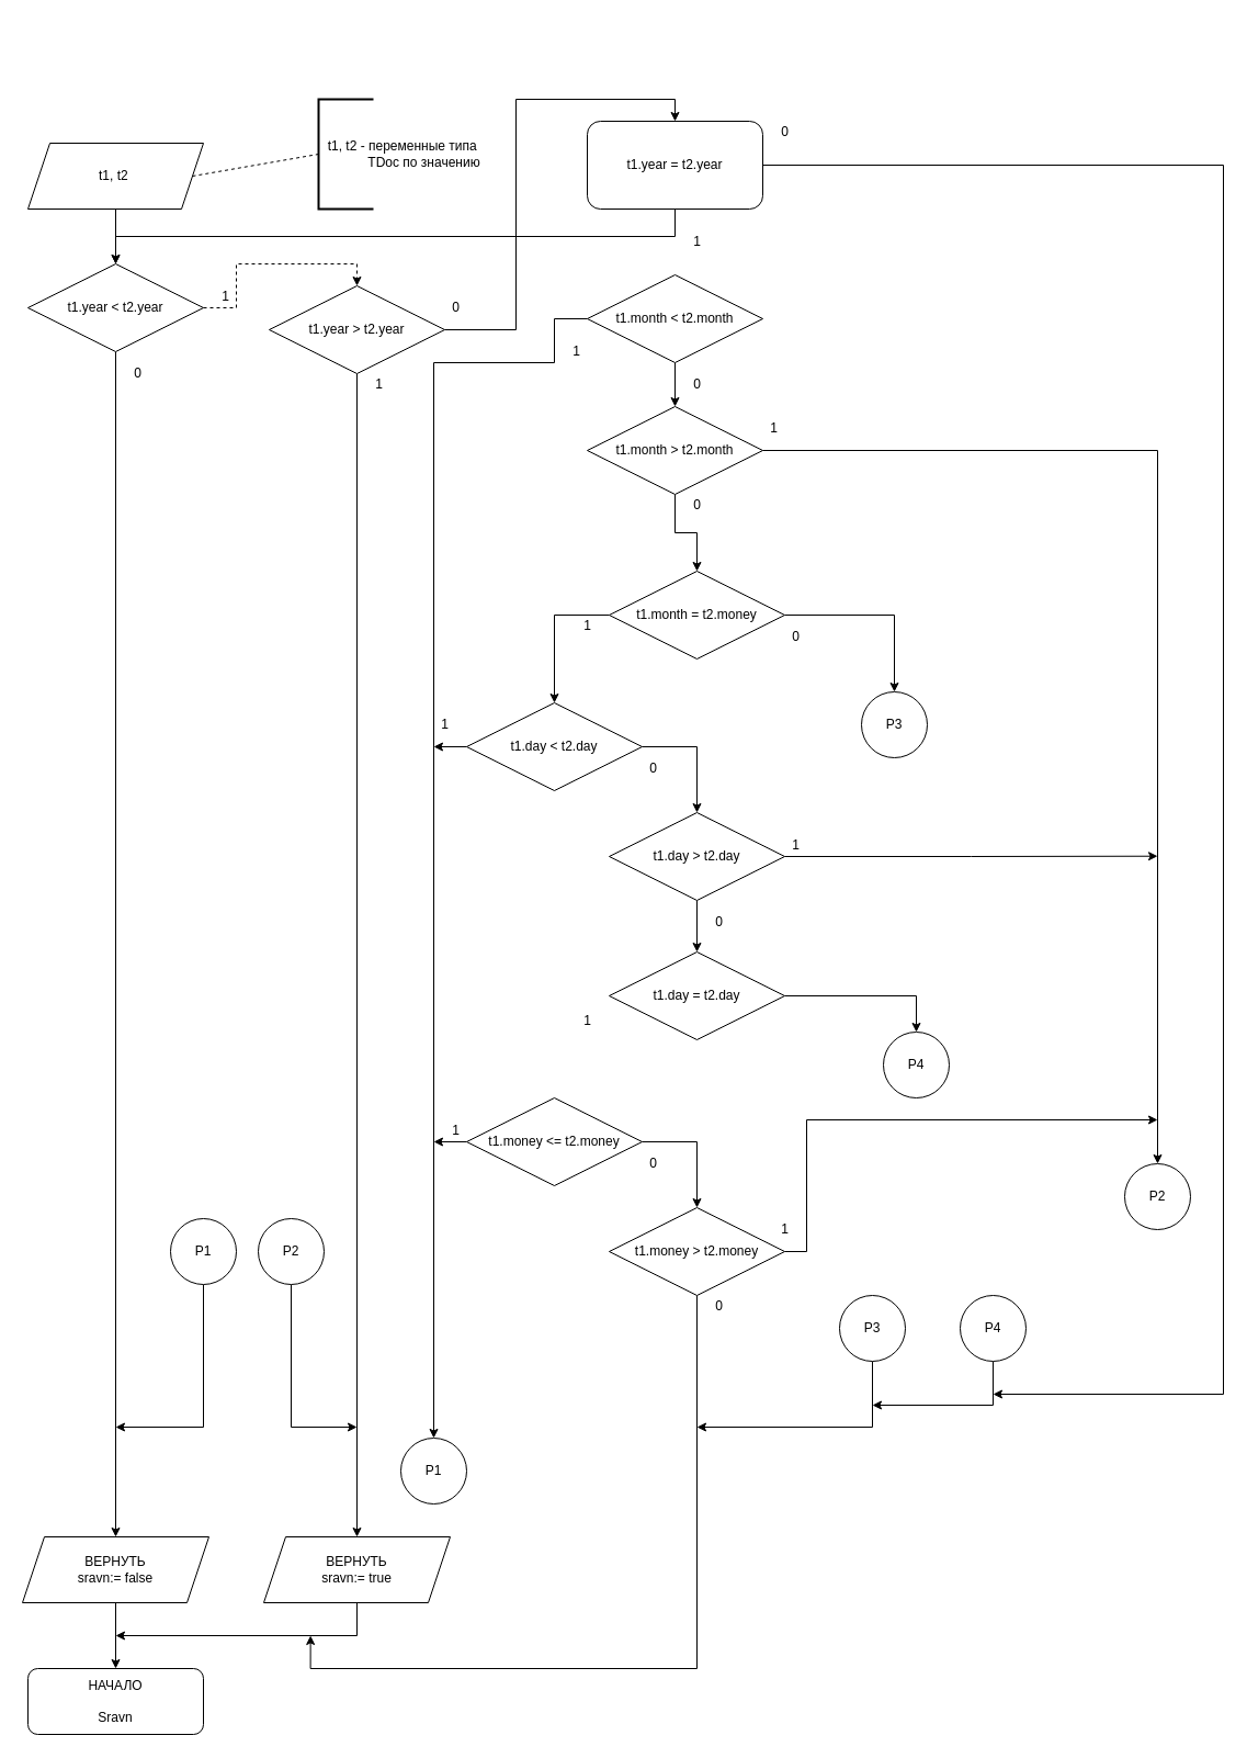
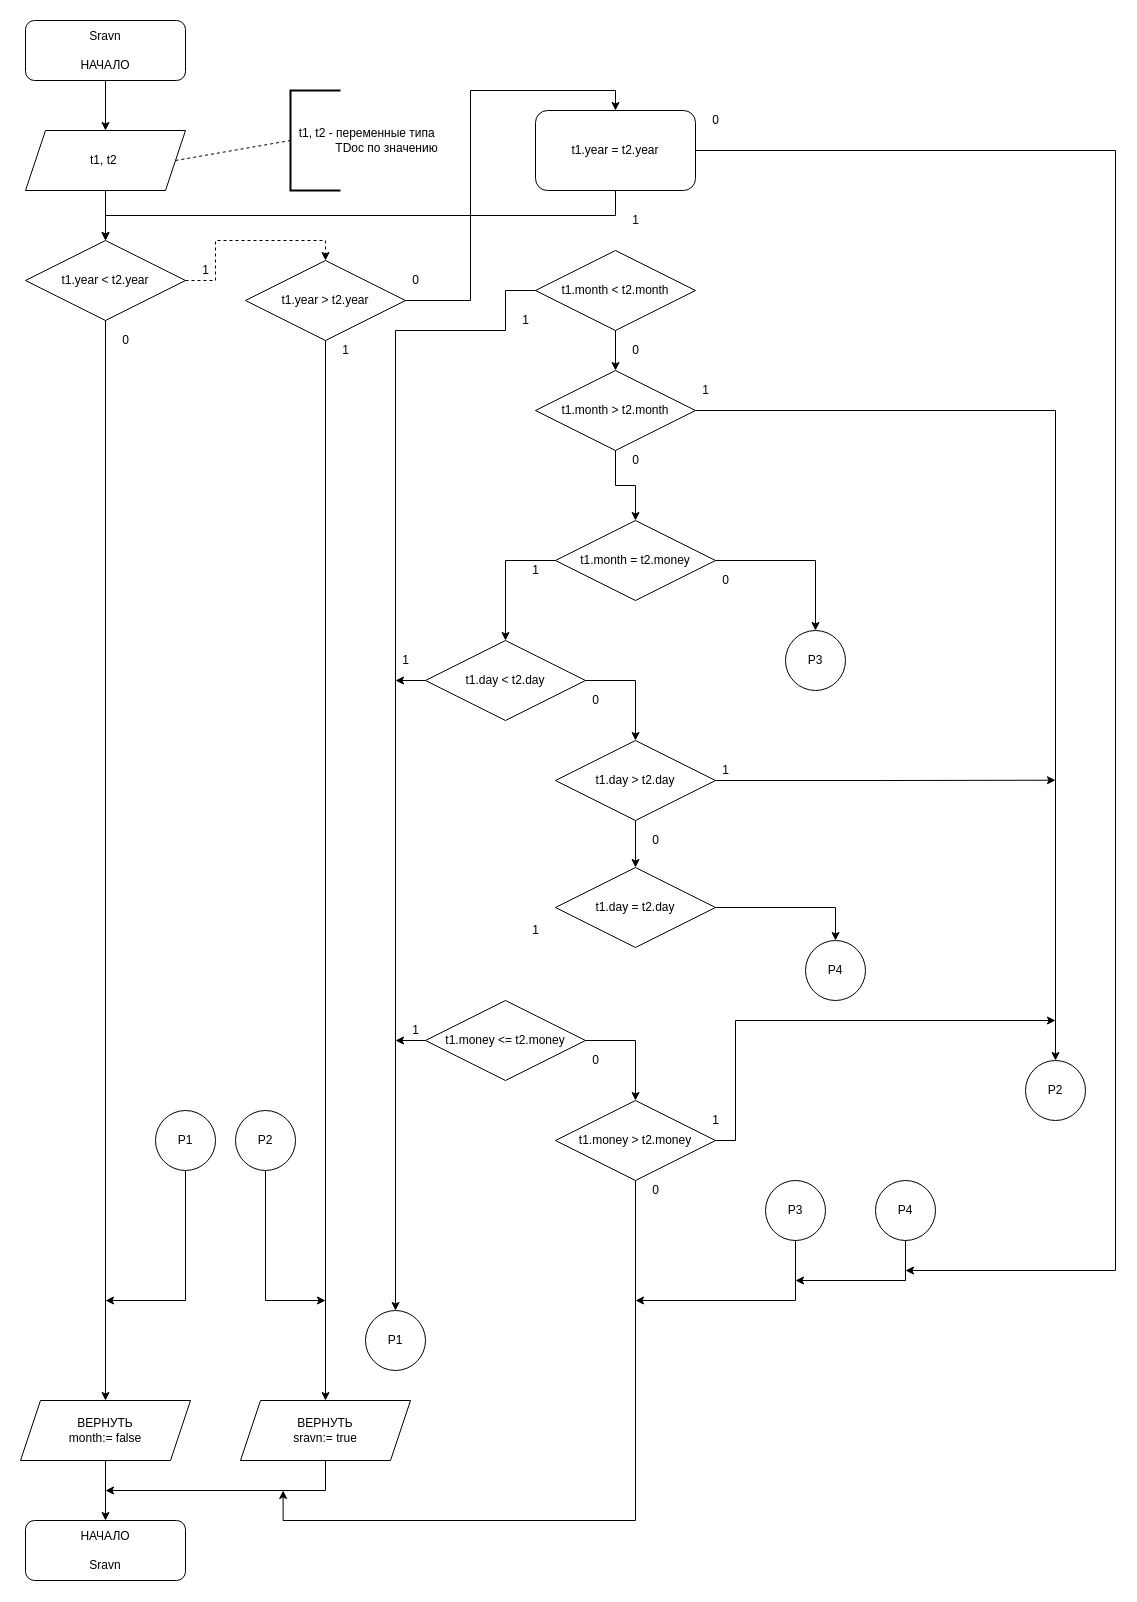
  <mxCell id="0" />
  <mxCell id="1" parent="0" />
+ <mxCell id="2" style="edgeStyle=orthogonalEdgeStyle;rounded=0;orthogonalLoop=1;jettySize=auto;html=1;exitX=0.5;exitY=1;exitDx=0;exitDy=0;entryX=0.5;entryY=0;entryDx=0;entryDy=0;" edge="1" parent="1" source="3" target="10"><mxGeometry relative="1" as="geometry" /></mxCell>
+ <mxCell id="3" value="Sravn&lt;br&gt;&lt;br&gt;НАЧАЛО" style="rounded=1;whiteSpace=wrap;html=1;" vertex="1" parent="1"><mxGeometry x="25" y="20" width="160" height="60" as="geometry" /></mxCell>
  <mxCell id="4" style="edgeStyle=orthogonalEdgeStyle;rounded=0;orthogonalLoop=1;jettySize=auto;html=1;exitX=0.5;exitY=1;exitDx=0;exitDy=0;entryX=0.5;entryY=0;entryDx=0;entryDy=0;" edge="1" parent="1" source="6" target="8"><mxGeometry relative="1" as="geometry" /></mxCell>
  <mxCell id="5" style="edgeStyle=orthogonalEdgeStyle;rounded=0;orthogonalLoop=1;jettySize=auto;html=1;exitX=1;exitY=0.5;exitDx=0;exitDy=0;entryX=0.5;entryY=0;entryDx=0;entryDy=0;dashed=1;" edge="1" parent="1" source="6" target="17"><mxGeometry relative="1" as="geometry" /></mxCell>
  <mxCell id="6" value="t1.year &amp;lt; t2.year" style="rhombus;whiteSpace=wrap;html=1;" vertex="1" parent="1"><mxGeometry x="25" y="240" width="160" height="80" as="geometry" /></mxCell>
  <mxCell id="7" style="edgeStyle=orthogonalEdgeStyle;rounded=0;orthogonalLoop=1;jettySize=auto;html=1;exitX=0.5;exitY=1;exitDx=0;exitDy=0;entryX=0.5;entryY=1;entryDx=0;entryDy=0;" edge="1" parent="1" source="8" target="14"><mxGeometry relative="1" as="geometry" /></mxCell>
- <mxCell id="8" value="ВЕРНУТЬ&lt;br&gt;sravn:= false" style="shape=parallelogram;perimeter=parallelogramPerimeter;whiteSpace=wrap;html=1;fixedSize=1;" vertex="1" parent="1"><mxGeometry x="20" y="1400" width="170" height="60" as="geometry" /></mxCell>
+ <mxCell id="8" value="ВЕРНУТЬ&lt;br&gt;month:= false" style="shape=parallelogram;perimeter=parallelogramPerimeter;whiteSpace=wrap;html=1;fixedSize=1;" vertex="1" parent="1"><mxGeometry x="20" y="1400" width="170" height="60" as="geometry" /></mxCell>
  <mxCell id="9" style="edgeStyle=orthogonalEdgeStyle;rounded=0;orthogonalLoop=1;jettySize=auto;html=1;exitX=0.5;exitY=1;exitDx=0;exitDy=0;entryX=0.5;entryY=0;entryDx=0;entryDy=0;" edge="1" parent="1" source="10" target="6"><mxGeometry relative="1" as="geometry" /></mxCell>
  <mxCell id="10" value="t1, t2&amp;nbsp;" style="shape=parallelogram;perimeter=parallelogramPerimeter;whiteSpace=wrap;html=1;fixedSize=1;" vertex="1" parent="1"><mxGeometry x="25" y="130" width="160" height="60" as="geometry" /></mxCell>
  <mxCell id="11" value="&amp;nbsp; t1, t2 - переменные типа&amp;nbsp;&lt;br&gt;&amp;nbsp; &amp;nbsp; &amp;nbsp; &amp;nbsp; &amp;nbsp; &amp;nbsp; &amp;nbsp;TDoc по значению" style="strokeWidth=2;html=1;shape=mxgraph.flowchart.annotation_1;align=left;pointerEvents=1;" vertex="1" parent="1"><mxGeometry x="290" y="90" width="50" height="100" as="geometry" /></mxCell>
  <mxCell id="12" value="" style="endArrow=none;dashed=1;html=1;exitX=1;exitY=0.5;exitDx=0;exitDy=0;entryX=0;entryY=0.5;entryDx=0;entryDy=0;entryPerimeter=0;" edge="1" parent="1" source="10" target="11"><mxGeometry width="50" height="50" relative="1" as="geometry"><mxPoint x="195" y="180" as="sourcePoint" /><mxPoint x="245" y="130" as="targetPoint" /></mxGeometry></mxCell>
  <mxCell id="13" value="0" style="text;html=1;align=center;verticalAlign=middle;resizable=0;points=[];autosize=1;strokeColor=none;" vertex="1" parent="1"><mxGeometry x="115" y="330" width="20" height="20" as="geometry" /></mxCell>
  <mxCell id="14" value="НАЧАЛО&lt;br&gt;&lt;br&gt;Sravn" style="rounded=1;whiteSpace=wrap;html=1;direction=west;" vertex="1" parent="1"><mxGeometry x="25" y="1520" width="160" height="60" as="geometry" /></mxCell>
  <mxCell id="15" style="edgeStyle=orthogonalEdgeStyle;rounded=0;orthogonalLoop=1;jettySize=auto;html=1;exitX=0.5;exitY=1;exitDx=0;exitDy=0;entryX=0.5;entryY=0;entryDx=0;entryDy=0;" edge="1" parent="1" source="17" target="20"><mxGeometry relative="1" as="geometry"><Array as="points"><mxPoint x="325" y="1400" /></Array></mxGeometry></mxCell>
  <mxCell id="16" style="edgeStyle=orthogonalEdgeStyle;rounded=0;orthogonalLoop=1;jettySize=auto;html=1;exitX=1;exitY=0.5;exitDx=0;exitDy=0;entryX=0.5;entryY=0;entryDx=0;entryDy=0;" edge="1" parent="1" source="17" target="24"><mxGeometry relative="1" as="geometry" /></mxCell>
  <mxCell id="17" value="t1.year &amp;gt; t2.year" style="rhombus;whiteSpace=wrap;html=1;" vertex="1" parent="1"><mxGeometry x="245" y="260" width="160" height="80" as="geometry" /></mxCell>
  <mxCell id="18" value="1" style="text;html=1;align=center;verticalAlign=middle;resizable=0;points=[];autosize=1;strokeColor=none;" vertex="1" parent="1"><mxGeometry x="195" y="260" width="20" height="20" as="geometry" /></mxCell>
  <mxCell id="19" style="edgeStyle=orthogonalEdgeStyle;rounded=0;orthogonalLoop=1;jettySize=auto;html=1;exitX=0.5;exitY=1;exitDx=0;exitDy=0;" edge="1" parent="1" source="20"><mxGeometry relative="1" as="geometry"><mxPoint x="105" y="1490" as="targetPoint" /><Array as="points"><mxPoint x="325" y="1490" /></Array></mxGeometry></mxCell>
  <mxCell id="20" value="ВЕРНУТЬ&lt;br&gt;sravn:= true" style="shape=parallelogram;perimeter=parallelogramPerimeter;whiteSpace=wrap;html=1;fixedSize=1;" vertex="1" parent="1"><mxGeometry x="240" y="1400" width="170" height="60" as="geometry" /></mxCell>
  <mxCell id="21" value="1" style="text;html=1;align=center;verticalAlign=middle;resizable=0;points=[];autosize=1;strokeColor=none;" vertex="1" parent="1"><mxGeometry x="335" y="340" width="20" height="20" as="geometry" /></mxCell>
  <mxCell id="22" style="edgeStyle=orthogonalEdgeStyle;rounded=0;orthogonalLoop=1;jettySize=auto;html=1;exitX=0.5;exitY=1;exitDx=0;exitDy=0;" edge="1" parent="1" source="24" target="6"><mxGeometry relative="1" as="geometry" /></mxCell>
  <mxCell id="23" style="edgeStyle=orthogonalEdgeStyle;rounded=0;orthogonalLoop=1;jettySize=auto;html=1;exitX=1;exitY=0.5;exitDx=0;exitDy=0;" edge="1" parent="1" source="24"><mxGeometry relative="1" as="geometry"><mxPoint x="905" y="1270" as="targetPoint" /><Array as="points"><mxPoint x="1115" y="150" /><mxPoint x="1115" y="1270" /></Array></mxGeometry></mxCell>
  <mxCell id="24" value="t1.year = t2.year" style="whiteSpace=wrap;html=1;rounded=1;" vertex="1" parent="1"><mxGeometry x="535" y="110" width="160" height="80" as="geometry" /></mxCell>
  <mxCell id="25" value="0" style="text;html=1;align=center;verticalAlign=middle;resizable=0;points=[];autosize=1;strokeColor=none;" vertex="1" parent="1"><mxGeometry x="405" y="270" width="20" height="20" as="geometry" /></mxCell>
  <mxCell id="26" value="0" style="text;html=1;align=center;verticalAlign=middle;resizable=0;points=[];autosize=1;strokeColor=none;" vertex="1" parent="1"><mxGeometry x="705" y="110" width="20" height="20" as="geometry" /></mxCell>
  <mxCell id="27" style="edgeStyle=orthogonalEdgeStyle;rounded=0;orthogonalLoop=1;jettySize=auto;html=1;exitX=0;exitY=0.5;exitDx=0;exitDy=0;entryX=0.5;entryY=0;entryDx=0;entryDy=0;" edge="1" parent="1" source="29" target="31"><mxGeometry relative="1" as="geometry"><Array as="points"><mxPoint x="505" y="290" /><mxPoint x="505" y="330" /><mxPoint x="395" y="330" /></Array></mxGeometry></mxCell>
  <mxCell id="28" style="edgeStyle=orthogonalEdgeStyle;rounded=0;orthogonalLoop=1;jettySize=auto;html=1;exitX=0.5;exitY=1;exitDx=0;exitDy=0;entryX=0.5;entryY=0;entryDx=0;entryDy=0;" edge="1" parent="1" source="29" target="37"><mxGeometry relative="1" as="geometry" /></mxCell>
  <mxCell id="29" value="t1.month &amp;lt; t2.month" style="rhombus;whiteSpace=wrap;html=1;" vertex="1" parent="1"><mxGeometry x="535" y="250" width="160" height="80" as="geometry" /></mxCell>
  <mxCell id="30" value="1" style="text;html=1;align=center;verticalAlign=middle;resizable=0;points=[];autosize=1;strokeColor=none;" vertex="1" parent="1"><mxGeometry x="625" y="210" width="20" height="20" as="geometry" /></mxCell>
  <mxCell id="31" value="P1" style="ellipse;whiteSpace=wrap;html=1;aspect=fixed;" vertex="1" parent="1"><mxGeometry x="365" y="1310" width="60" height="60" as="geometry" /></mxCell>
  <mxCell id="32" value="1" style="text;html=1;align=center;verticalAlign=middle;resizable=0;points=[];autosize=1;strokeColor=none;" vertex="1" parent="1"><mxGeometry x="515" y="310" width="20" height="20" as="geometry" /></mxCell>
  <mxCell id="33" style="edgeStyle=orthogonalEdgeStyle;rounded=0;orthogonalLoop=1;jettySize=auto;html=1;exitX=0.5;exitY=1;exitDx=0;exitDy=0;" edge="1" parent="1" source="34"><mxGeometry relative="1" as="geometry"><mxPoint x="105" y="1300" as="targetPoint" /><Array as="points"><mxPoint x="185" y="1300" /></Array></mxGeometry></mxCell>
  <mxCell id="34" value="P1" style="ellipse;whiteSpace=wrap;html=1;aspect=fixed;" vertex="1" parent="1"><mxGeometry x="155" y="1110" width="60" height="60" as="geometry" /></mxCell>
  <mxCell id="35" style="edgeStyle=orthogonalEdgeStyle;rounded=0;orthogonalLoop=1;jettySize=auto;html=1;exitX=0.5;exitY=1;exitDx=0;exitDy=0;entryX=0.5;entryY=0;entryDx=0;entryDy=0;" edge="1" parent="1" source="37" target="44"><mxGeometry relative="1" as="geometry" /></mxCell>
  <mxCell id="36" style="edgeStyle=orthogonalEdgeStyle;rounded=0;orthogonalLoop=1;jettySize=auto;html=1;exitX=1;exitY=0.5;exitDx=0;exitDy=0;entryX=0.5;entryY=0;entryDx=0;entryDy=0;" edge="1" parent="1" source="37" target="39"><mxGeometry relative="1" as="geometry" /></mxCell>
  <mxCell id="37" value="t1.month &amp;gt; t2.month" style="rhombus;whiteSpace=wrap;html=1;" vertex="1" parent="1"><mxGeometry x="535" y="370" width="160" height="80" as="geometry" /></mxCell>
  <mxCell id="38" value="0" style="text;html=1;align=center;verticalAlign=middle;resizable=0;points=[];autosize=1;strokeColor=none;" vertex="1" parent="1"><mxGeometry x="625" y="340" width="20" height="20" as="geometry" /></mxCell>
  <mxCell id="39" value="P2" style="ellipse;whiteSpace=wrap;html=1;aspect=fixed;" vertex="1" parent="1"><mxGeometry x="1025" y="1060" width="60" height="60" as="geometry" /></mxCell>
  <mxCell id="40" style="edgeStyle=orthogonalEdgeStyle;rounded=0;orthogonalLoop=1;jettySize=auto;html=1;exitX=0.5;exitY=1;exitDx=0;exitDy=0;" edge="1" parent="1" source="41"><mxGeometry relative="1" as="geometry"><mxPoint x="325" y="1300" as="targetPoint" /><Array as="points"><mxPoint x="265" y="1300" /></Array></mxGeometry></mxCell>
  <mxCell id="41" value="P2" style="ellipse;whiteSpace=wrap;html=1;aspect=fixed;" vertex="1" parent="1"><mxGeometry x="235" y="1110" width="60" height="60" as="geometry" /></mxCell>
  <mxCell id="42" style="edgeStyle=orthogonalEdgeStyle;rounded=0;orthogonalLoop=1;jettySize=auto;html=1;exitX=0;exitY=0.5;exitDx=0;exitDy=0;" edge="1" parent="1" source="44" target="47"><mxGeometry relative="1" as="geometry" /></mxCell>
  <mxCell id="43" style="edgeStyle=orthogonalEdgeStyle;rounded=0;orthogonalLoop=1;jettySize=auto;html=1;exitX=1;exitY=0.5;exitDx=0;exitDy=0;entryX=0.5;entryY=0;entryDx=0;entryDy=0;" edge="1" parent="1" source="44" target="71"><mxGeometry relative="1" as="geometry" /></mxCell>
  <mxCell id="44" value="t1.month = t2.money" style="rhombus;whiteSpace=wrap;html=1;" vertex="1" parent="1"><mxGeometry x="555" y="520" width="160" height="80" as="geometry" /></mxCell>
  <mxCell id="45" style="edgeStyle=orthogonalEdgeStyle;rounded=0;orthogonalLoop=1;jettySize=auto;html=1;exitX=0;exitY=0.5;exitDx=0;exitDy=0;" edge="1" parent="1" source="47"><mxGeometry relative="1" as="geometry"><mxPoint x="395" y="680.286" as="targetPoint" /></mxGeometry></mxCell>
  <mxCell id="46" style="edgeStyle=orthogonalEdgeStyle;rounded=0;orthogonalLoop=1;jettySize=auto;html=1;exitX=1;exitY=0.5;exitDx=0;exitDy=0;entryX=0.5;entryY=0;entryDx=0;entryDy=0;" edge="1" parent="1" source="47" target="54"><mxGeometry relative="1" as="geometry" /></mxCell>
  <mxCell id="47" value="t1.day &amp;lt; t2.day" style="rhombus;whiteSpace=wrap;html=1;" vertex="1" parent="1"><mxGeometry x="425" y="640" width="160" height="80" as="geometry" /></mxCell>
  <mxCell id="48" value="1" style="text;html=1;align=center;verticalAlign=middle;resizable=0;points=[];autosize=1;strokeColor=none;" vertex="1" parent="1"><mxGeometry x="525" y="560" width="20" height="20" as="geometry" /></mxCell>
  <mxCell id="49" value="1" style="text;html=1;align=center;verticalAlign=middle;resizable=0;points=[];autosize=1;strokeColor=none;" vertex="1" parent="1"><mxGeometry x="695" y="380" width="20" height="20" as="geometry" /></mxCell>
  <mxCell id="50" value="0" style="text;html=1;align=center;verticalAlign=middle;resizable=0;points=[];autosize=1;strokeColor=none;" vertex="1" parent="1"><mxGeometry x="625" y="450" width="20" height="20" as="geometry" /></mxCell>
  <mxCell id="51" value="1" style="text;html=1;align=center;verticalAlign=middle;resizable=0;points=[];autosize=1;strokeColor=none;" vertex="1" parent="1"><mxGeometry x="395" y="650" width="20" height="20" as="geometry" /></mxCell>
  <mxCell id="52" style="edgeStyle=orthogonalEdgeStyle;rounded=0;orthogonalLoop=1;jettySize=auto;html=1;exitX=1;exitY=0.5;exitDx=0;exitDy=0;" edge="1" parent="1" source="54"><mxGeometry relative="1" as="geometry"><mxPoint x="1055" y="779.706" as="targetPoint" /></mxGeometry></mxCell>
  <mxCell id="53" style="edgeStyle=orthogonalEdgeStyle;rounded=0;orthogonalLoop=1;jettySize=auto;html=1;exitX=0.5;exitY=1;exitDx=0;exitDy=0;entryX=0.5;entryY=0;entryDx=0;entryDy=0;" edge="1" parent="1" source="54" target="58"><mxGeometry relative="1" as="geometry" /></mxCell>
  <mxCell id="54" value="t1.day &amp;gt; t2.day" style="rhombus;whiteSpace=wrap;html=1;" vertex="1" parent="1"><mxGeometry x="555" y="740" width="160" height="80" as="geometry" /></mxCell>
  <mxCell id="55" value="0" style="text;html=1;align=center;verticalAlign=middle;resizable=0;points=[];autosize=1;strokeColor=none;" vertex="1" parent="1"><mxGeometry x="585" y="690" width="20" height="20" as="geometry" /></mxCell>
  <mxCell id="56" value="1" style="text;html=1;align=center;verticalAlign=middle;resizable=0;points=[];autosize=1;strokeColor=none;" vertex="1" parent="1"><mxGeometry x="715" y="760" width="20" height="20" as="geometry" /></mxCell>
  <mxCell id="57" style="edgeStyle=orthogonalEdgeStyle;rounded=0;orthogonalLoop=1;jettySize=auto;html=1;exitX=1;exitY=0.5;exitDx=0;exitDy=0;entryX=0.5;entryY=0;entryDx=0;entryDy=0;" edge="1" parent="1" source="58" target="73"><mxGeometry relative="1" as="geometry" /></mxCell>
  <mxCell id="58" value="t1.day = t2.day" style="rhombus;whiteSpace=wrap;html=1;" vertex="1" parent="1"><mxGeometry x="555" y="867" width="160" height="80" as="geometry" /></mxCell>
  <mxCell id="59" value="0" style="text;html=1;align=center;verticalAlign=middle;resizable=0;points=[];autosize=1;strokeColor=none;" vertex="1" parent="1"><mxGeometry x="645" y="830" width="20" height="20" as="geometry" /></mxCell>
  <mxCell id="60" style="edgeStyle=orthogonalEdgeStyle;rounded=0;orthogonalLoop=1;jettySize=auto;html=1;exitX=0;exitY=0.5;exitDx=0;exitDy=0;" edge="1" parent="1" source="62"><mxGeometry relative="1" as="geometry"><mxPoint x="395" y="1040" as="targetPoint" /></mxGeometry></mxCell>
  <mxCell id="61" style="edgeStyle=orthogonalEdgeStyle;rounded=0;orthogonalLoop=1;jettySize=auto;html=1;exitX=1;exitY=0.5;exitDx=0;exitDy=0;entryX=0.5;entryY=0;entryDx=0;entryDy=0;" edge="1" parent="1" source="62" target="67"><mxGeometry relative="1" as="geometry" /></mxCell>
  <mxCell id="62" value="t1.money &amp;lt;= t2.money" style="rhombus;whiteSpace=wrap;html=1;" vertex="1" parent="1"><mxGeometry x="425" y="1000" width="160" height="80" as="geometry" /></mxCell>
  <mxCell id="63" value="1" style="text;html=1;align=center;verticalAlign=middle;resizable=0;points=[];autosize=1;strokeColor=none;" vertex="1" parent="1"><mxGeometry x="525" y="920" width="20" height="20" as="geometry" /></mxCell>
  <mxCell id="64" value="1" style="text;html=1;align=center;verticalAlign=middle;resizable=0;points=[];autosize=1;strokeColor=none;" vertex="1" parent="1"><mxGeometry x="405" y="1020" width="20" height="20" as="geometry" /></mxCell>
  <mxCell id="65" style="edgeStyle=orthogonalEdgeStyle;rounded=0;orthogonalLoop=1;jettySize=auto;html=1;exitX=1;exitY=0.5;exitDx=0;exitDy=0;" edge="1" parent="1" source="67"><mxGeometry relative="1" as="geometry"><mxPoint x="1055" y="1020" as="targetPoint" /><Array as="points"><mxPoint x="735" y="1140" /><mxPoint x="735" y="1020" /><mxPoint x="1055" y="1020" /></Array></mxGeometry></mxCell>
  <mxCell id="66" style="edgeStyle=orthogonalEdgeStyle;rounded=0;orthogonalLoop=1;jettySize=auto;html=1;exitX=0.5;exitY=1;exitDx=0;exitDy=0;" edge="1" parent="1" source="67"><mxGeometry relative="1" as="geometry"><mxPoint x="282.647" y="1490" as="targetPoint" /><Array as="points"><mxPoint x="635" y="1520" /><mxPoint x="283" y="1520" /></Array></mxGeometry></mxCell>
  <mxCell id="67" value="t1.money &amp;gt; t2.money" style="rhombus;whiteSpace=wrap;html=1;" vertex="1" parent="1"><mxGeometry x="555" y="1100" width="160" height="80" as="geometry" /></mxCell>
  <mxCell id="68" value="0" style="text;html=1;align=center;verticalAlign=middle;resizable=0;points=[];autosize=1;strokeColor=none;" vertex="1" parent="1"><mxGeometry x="585" y="1050" width="20" height="20" as="geometry" /></mxCell>
  <mxCell id="69" value="1" style="text;html=1;align=center;verticalAlign=middle;resizable=0;points=[];autosize=1;strokeColor=none;" vertex="1" parent="1"><mxGeometry x="705" y="1110" width="20" height="20" as="geometry" /></mxCell>
  <mxCell id="70" value="0" style="text;html=1;align=center;verticalAlign=middle;resizable=0;points=[];autosize=1;strokeColor=none;" vertex="1" parent="1"><mxGeometry x="645" y="1180" width="20" height="20" as="geometry" /></mxCell>
  <mxCell id="71" value="P3" style="ellipse;whiteSpace=wrap;html=1;aspect=fixed;" vertex="1" parent="1"><mxGeometry x="785" y="630" width="60" height="60" as="geometry" /></mxCell>
  <mxCell id="72" value="0" style="text;html=1;align=center;verticalAlign=middle;resizable=0;points=[];autosize=1;strokeColor=none;" vertex="1" parent="1"><mxGeometry x="715" y="570" width="20" height="20" as="geometry" /></mxCell>
  <mxCell id="73" value="P4" style="ellipse;whiteSpace=wrap;html=1;aspect=fixed;" vertex="1" parent="1"><mxGeometry x="805" y="940" width="60" height="60" as="geometry" /></mxCell>
  <mxCell id="74" style="edgeStyle=orthogonalEdgeStyle;rounded=0;orthogonalLoop=1;jettySize=auto;html=1;exitX=0.5;exitY=1;exitDx=0;exitDy=0;" edge="1" parent="1" source="75"><mxGeometry relative="1" as="geometry"><mxPoint x="795" y="1280" as="targetPoint" /><Array as="points"><mxPoint x="905" y="1280" /></Array></mxGeometry></mxCell>
  <mxCell id="75" value="P4" style="ellipse;whiteSpace=wrap;html=1;aspect=fixed;" vertex="1" parent="1"><mxGeometry x="875" y="1180" width="60" height="60" as="geometry" /></mxCell>
  <mxCell id="76" style="edgeStyle=orthogonalEdgeStyle;rounded=0;orthogonalLoop=1;jettySize=auto;html=1;exitX=0.5;exitY=1;exitDx=0;exitDy=0;" edge="1" parent="1" source="77"><mxGeometry relative="1" as="geometry"><mxPoint x="635" y="1300" as="targetPoint" /><Array as="points"><mxPoint x="795" y="1300" /></Array></mxGeometry></mxCell>
  <mxCell id="77" value="P3" style="ellipse;whiteSpace=wrap;html=1;aspect=fixed;" vertex="1" parent="1"><mxGeometry x="765" y="1180" width="60" height="60" as="geometry" /></mxCell>
